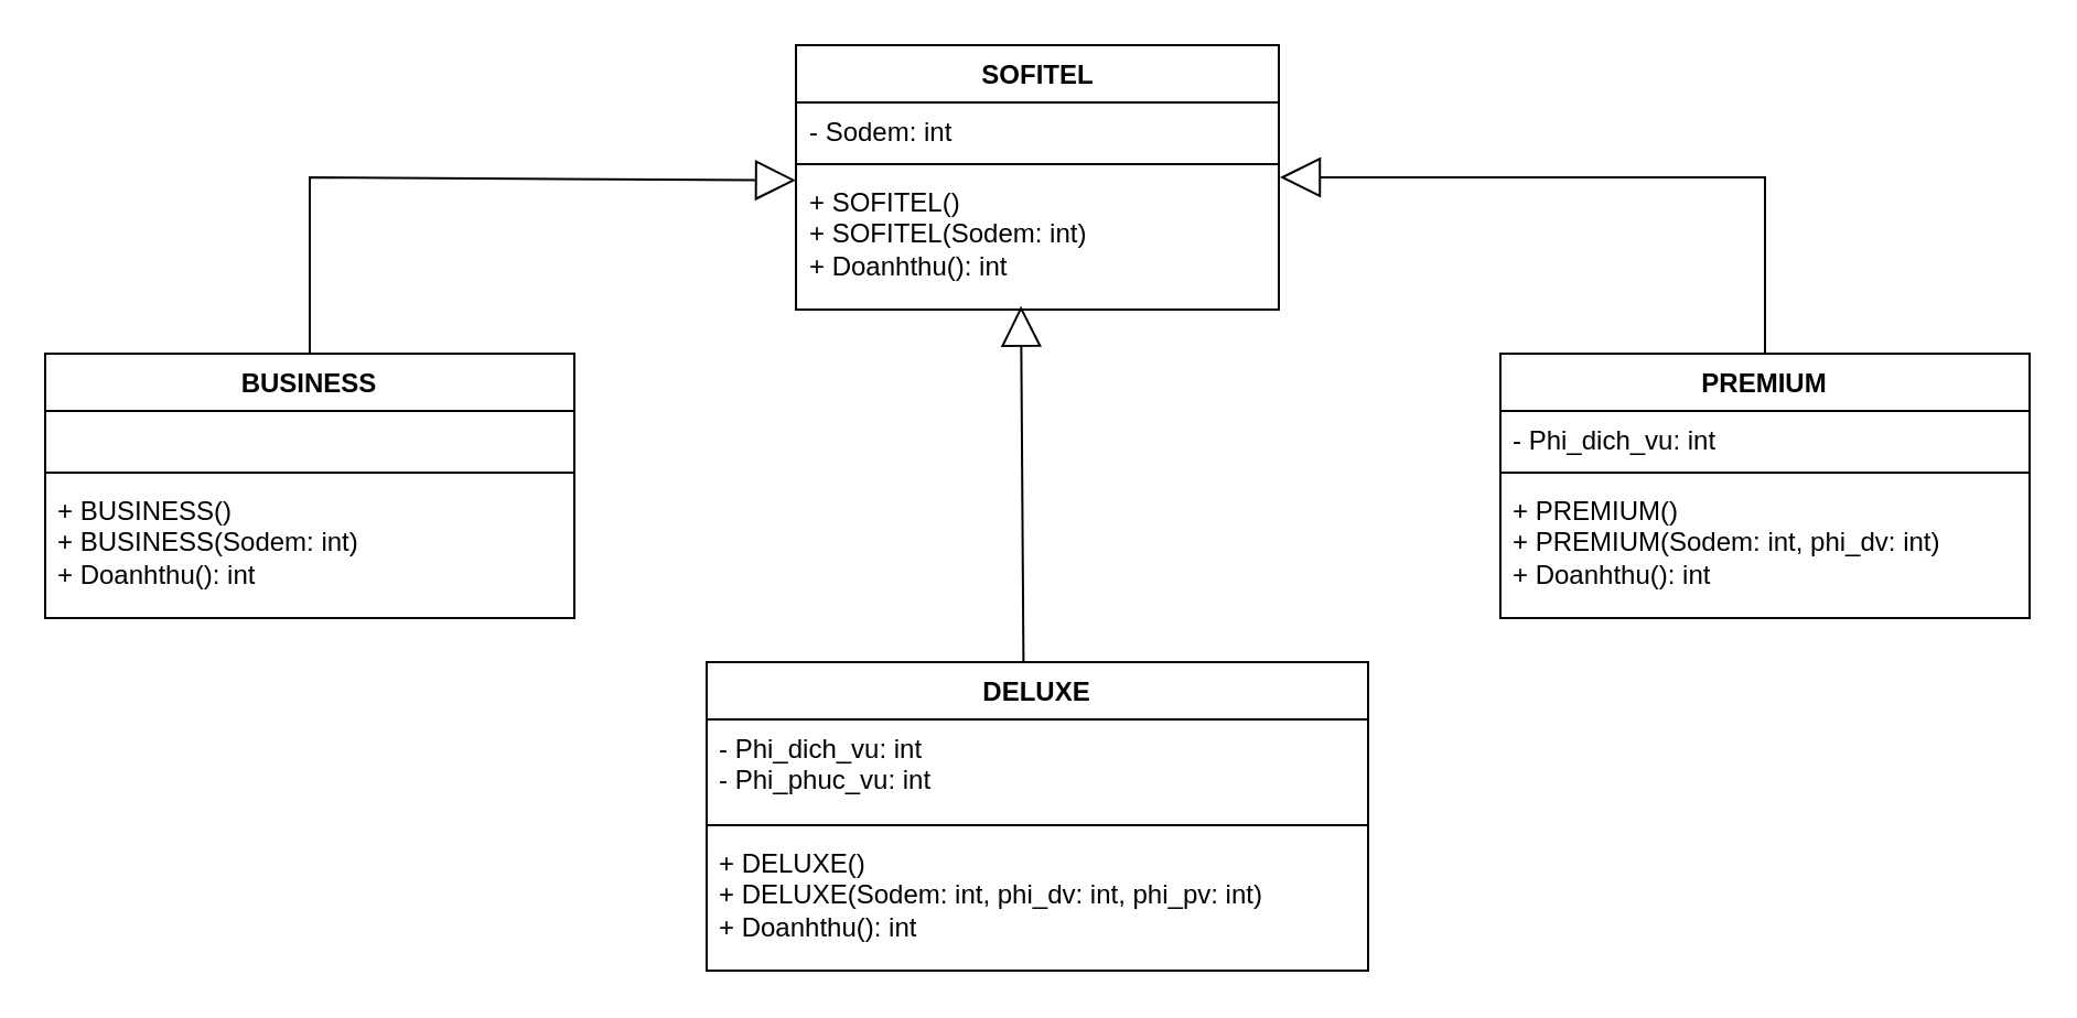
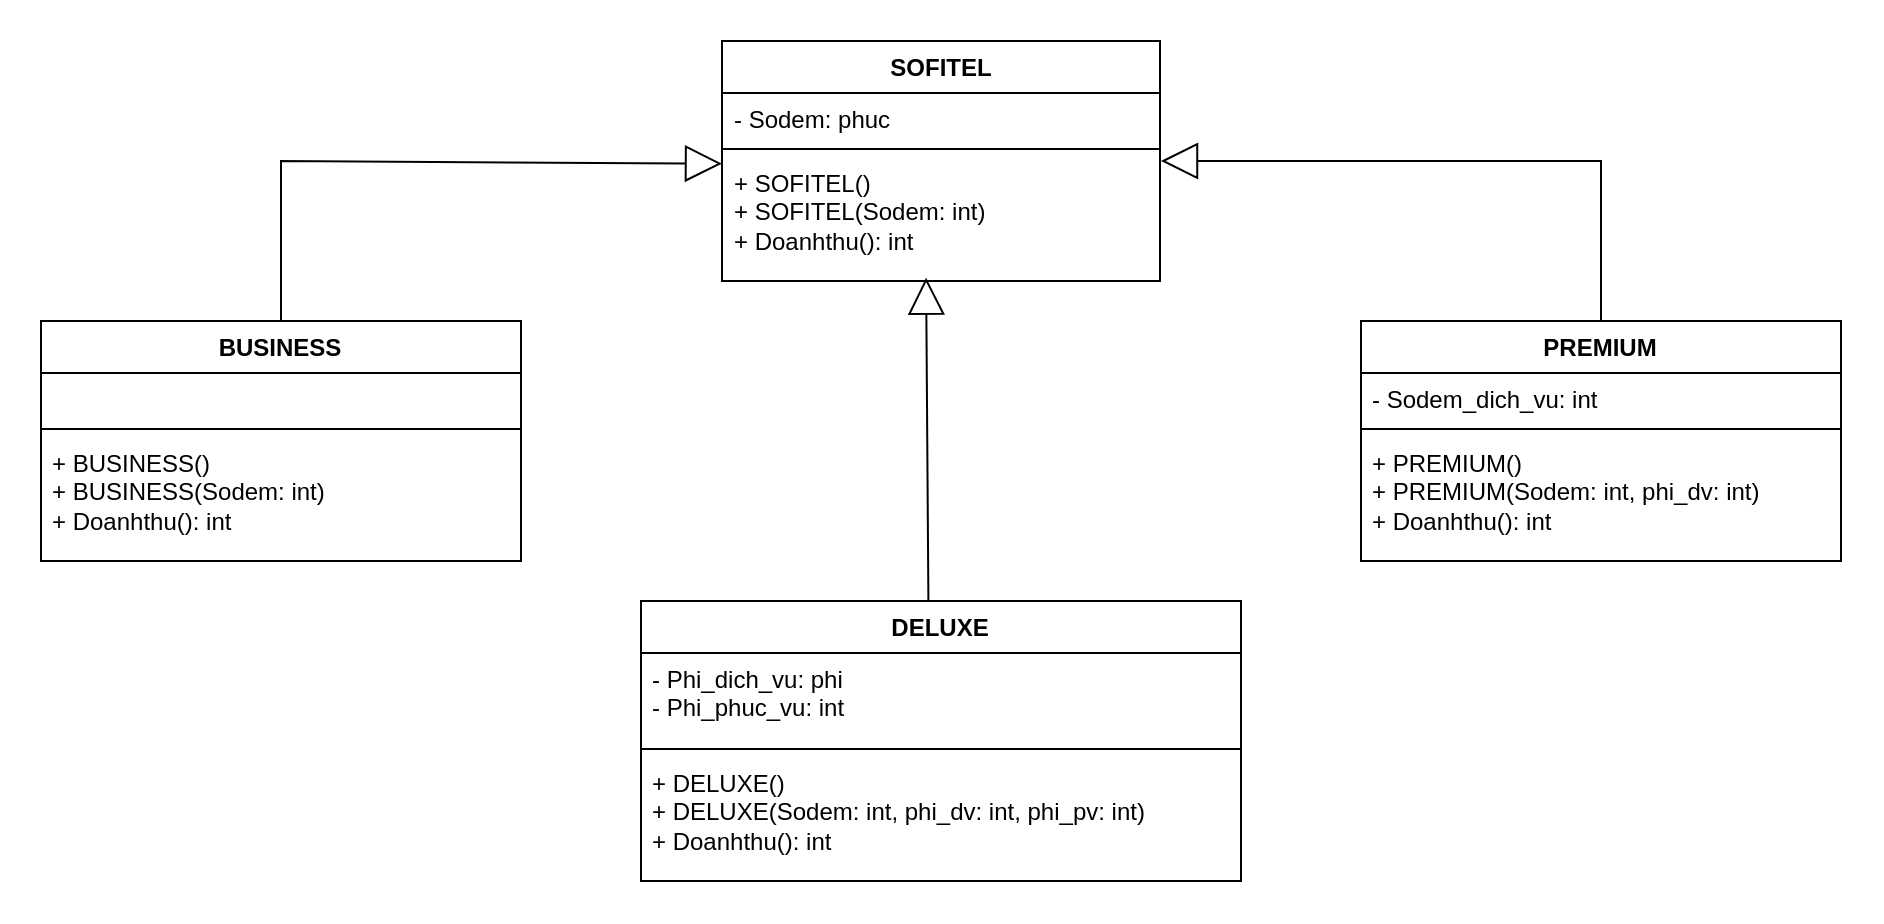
  <mxCell id="0" />
  <mxCell id="1" parent="0" />
  <mxCell id="2" value="SOFITEL" style="swimlane;fontStyle=1;align=center;verticalAlign=top;childLayout=stackLayout;horizontal=1;startSize=26;horizontalStack=0;resizeParent=1;resizeParentMax=0;resizeLast=0;collapsible=1;marginBottom=0;whiteSpace=wrap;html=1;" vertex="1" parent="1"><mxGeometry x="360.5" y="20" width="219" height="120" as="geometry" /></mxCell>
- <mxCell id="3" value="- Sodem: int&lt;div&gt;&lt;br/&gt;&lt;/div&gt;" style="text;strokeColor=none;fillColor=none;align=left;verticalAlign=top;spacingLeft=4;spacingRight=4;overflow=hidden;rotatable=0;points=[[0,0.5],[1,0.5]];portConstraint=eastwest;whiteSpace=wrap;html=1;" vertex="1" parent="2"><mxGeometry y="26" width="219" height="24" as="geometry" /></mxCell>
+ <mxCell id="3" value="- Sodem: phuc&lt;div&gt;&lt;br/&gt;&lt;/div&gt;" style="text;strokeColor=none;fillColor=none;align=left;verticalAlign=top;spacingLeft=4;spacingRight=4;overflow=hidden;rotatable=0;points=[[0,0.5],[1,0.5]];portConstraint=eastwest;whiteSpace=wrap;html=1;" vertex="1" parent="2"><mxGeometry y="26" width="219" height="24" as="geometry" /></mxCell>
  <mxCell id="4" value="" style="line;strokeWidth=1;fillColor=none;align=left;verticalAlign=middle;spacingTop=-1;spacingLeft=3;spacingRight=3;rotatable=0;labelPosition=right;points=[];portConstraint=eastwest;strokeColor=inherit;" vertex="1" parent="2"><mxGeometry y="50" width="219" height="8" as="geometry" /></mxCell>
  <mxCell id="5" value="+ SOFITEL()&lt;br&gt;+ SOFITEL(Sodem: int)&lt;br&gt;+ Doanhthu(): int&lt;br&gt;&lt;div&gt;&lt;br&gt;&lt;/div&gt;" style="text;strokeColor=none;fillColor=none;align=left;verticalAlign=top;spacingLeft=4;spacingRight=4;overflow=hidden;rotatable=0;points=[[0,0.5],[1,0.5]];portConstraint=eastwest;whiteSpace=wrap;html=1;" vertex="1" parent="2"><mxGeometry y="58" width="219" height="62" as="geometry" /></mxCell>
  <mxCell id="6" value="PREMIUM" style="swimlane;fontStyle=1;align=center;verticalAlign=top;childLayout=stackLayout;horizontal=1;startSize=26;horizontalStack=0;resizeParent=1;resizeParentMax=0;resizeLast=0;collapsible=1;marginBottom=0;whiteSpace=wrap;html=1;" vertex="1" parent="1"><mxGeometry x="680" y="160" width="240" height="120" as="geometry" /></mxCell>
- <mxCell id="7" value="- Phi_dich_vu: int" style="text;strokeColor=none;fillColor=none;align=left;verticalAlign=top;spacingLeft=4;spacingRight=4;overflow=hidden;rotatable=0;points=[[0,0.5],[1,0.5]];portConstraint=eastwest;whiteSpace=wrap;html=1;" vertex="1" parent="6"><mxGeometry y="26" width="240" height="24" as="geometry" /></mxCell>
+ <mxCell id="7" value="- Sodem_dich_vu: int" style="text;strokeColor=none;fillColor=none;align=left;verticalAlign=top;spacingLeft=4;spacingRight=4;overflow=hidden;rotatable=0;points=[[0,0.5],[1,0.5]];portConstraint=eastwest;whiteSpace=wrap;html=1;" vertex="1" parent="6"><mxGeometry y="26" width="240" height="24" as="geometry" /></mxCell>
  <mxCell id="8" value="" style="line;strokeWidth=1;fillColor=none;align=left;verticalAlign=middle;spacingTop=-1;spacingLeft=3;spacingRight=3;rotatable=0;labelPosition=right;points=[];portConstraint=eastwest;strokeColor=inherit;" vertex="1" parent="6"><mxGeometry y="50" width="240" height="8" as="geometry" /></mxCell>
  <mxCell id="9" value="+ PREMIUM()&lt;br&gt;+ PREMIUM(Sodem: int, phi_dv: int)&lt;br&gt;+ Doanhthu(): int" style="text;strokeColor=none;fillColor=none;align=left;verticalAlign=top;spacingLeft=4;spacingRight=4;overflow=hidden;rotatable=0;points=[[0,0.5],[1,0.5]];portConstraint=eastwest;whiteSpace=wrap;html=1;" vertex="1" parent="6"><mxGeometry y="58" width="240" height="62" as="geometry" /></mxCell>
  <mxCell id="10" value="DELUXE" style="swimlane;fontStyle=1;align=center;verticalAlign=top;childLayout=stackLayout;horizontal=1;startSize=26;horizontalStack=0;resizeParent=1;resizeParentMax=0;resizeLast=0;collapsible=1;marginBottom=0;whiteSpace=wrap;html=1;" vertex="1" parent="1"><mxGeometry x="320" y="300" width="300" height="140" as="geometry" /></mxCell>
- <mxCell id="11" value="- Phi_dich_vu: int&lt;div&gt;- Phi_phuc_vu: int&lt;/div&gt;" style="text;strokeColor=none;fillColor=none;align=left;verticalAlign=top;spacingLeft=4;spacingRight=4;overflow=hidden;rotatable=0;points=[[0,0.5],[1,0.5]];portConstraint=eastwest;whiteSpace=wrap;html=1;" vertex="1" parent="10"><mxGeometry y="26" width="300" height="44" as="geometry" /></mxCell>
+ <mxCell id="11" value="- Phi_dich_vu: phi&lt;div&gt;- Phi_phuc_vu: int&lt;/div&gt;" style="text;strokeColor=none;fillColor=none;align=left;verticalAlign=top;spacingLeft=4;spacingRight=4;overflow=hidden;rotatable=0;points=[[0,0.5],[1,0.5]];portConstraint=eastwest;whiteSpace=wrap;html=1;" vertex="1" parent="10"><mxGeometry y="26" width="300" height="44" as="geometry" /></mxCell>
  <mxCell id="12" value="" style="line;strokeWidth=1;fillColor=none;align=left;verticalAlign=middle;spacingTop=-1;spacingLeft=3;spacingRight=3;rotatable=0;labelPosition=right;points=[];portConstraint=eastwest;strokeColor=inherit;" vertex="1" parent="10"><mxGeometry y="70" width="300" height="8" as="geometry" /></mxCell>
  <mxCell id="13" value="+ DELUXE()&lt;br&gt;+ DELUXE(Sodem: int, phi_dv: int, phi_pv: int)&lt;br&gt;+ Doanhthu(): int" style="text;strokeColor=none;fillColor=none;align=left;verticalAlign=top;spacingLeft=4;spacingRight=4;overflow=hidden;rotatable=0;points=[[0,0.5],[1,0.5]];portConstraint=eastwest;whiteSpace=wrap;html=1;" vertex="1" parent="10"><mxGeometry y="78" width="300" height="62" as="geometry" /></mxCell>
  <mxCell id="14" value="" style="endArrow=block;endSize=16;endFill=0;html=1;rounded=0;entryX=0.466;entryY=0.973;entryDx=0;entryDy=0;entryPerimeter=0;exitX=0.479;exitY=-0.001;exitDx=0;exitDy=0;exitPerimeter=0;" edge="1" parent="1" source="10" target="5"><mxGeometry width="160" relative="1" as="geometry"><mxPoint x="465" y="250" as="sourcePoint" /><mxPoint x="465" y="180" as="targetPoint" /></mxGeometry></mxCell>
  <mxCell id="15" value="BUSINESS" style="swimlane;fontStyle=1;align=center;verticalAlign=top;childLayout=stackLayout;horizontal=1;startSize=26;horizontalStack=0;resizeParent=1;resizeParentMax=0;resizeLast=0;collapsible=1;marginBottom=0;whiteSpace=wrap;html=1;" vertex="1" parent="1"><mxGeometry x="20" y="160" width="240" height="120" as="geometry" /></mxCell>
  <mxCell id="16" value="&amp;nbsp;" style="text;strokeColor=none;fillColor=none;align=left;verticalAlign=top;spacingLeft=4;spacingRight=4;overflow=hidden;rotatable=0;points=[[0,0.5],[1,0.5]];portConstraint=eastwest;whiteSpace=wrap;html=1;" vertex="1" parent="15"><mxGeometry y="26" width="240" height="24" as="geometry" /></mxCell>
  <mxCell id="17" value="" style="line;strokeWidth=1;fillColor=none;align=left;verticalAlign=middle;spacingTop=-1;spacingLeft=3;spacingRight=3;rotatable=0;labelPosition=right;points=[];portConstraint=eastwest;strokeColor=inherit;" vertex="1" parent="15"><mxGeometry y="50" width="240" height="8" as="geometry" /></mxCell>
  <mxCell id="18" value="+ BUSINESS()&lt;br&gt;+ BUSINESS(Sodem: int)&lt;br&gt;+ Doanhthu(): int&lt;br&gt;&lt;div&gt;&lt;br&gt;&lt;/div&gt;" style="text;strokeColor=none;fillColor=none;align=left;verticalAlign=top;spacingLeft=4;spacingRight=4;overflow=hidden;rotatable=0;points=[[0,0.5],[1,0.5]];portConstraint=eastwest;whiteSpace=wrap;html=1;" vertex="1" parent="15"><mxGeometry y="58" width="240" height="62" as="geometry" /></mxCell>
  <mxCell id="19" value="" style="endArrow=block;endSize=16;endFill=0;html=1;rounded=0;exitX=0.5;exitY=0;exitDx=0;exitDy=0;" edge="1" parent="1" source="15"><mxGeometry width="160" relative="1" as="geometry"><mxPoint x="140" y="81" as="sourcePoint" /><mxPoint x="360.5" y="81.37" as="targetPoint" /><Array as="points"><mxPoint x="140" y="80" /><mxPoint x="360.5" y="81.37" /></Array></mxGeometry></mxCell>
  <mxCell id="20" value="" style="endArrow=block;endSize=16;endFill=0;html=1;rounded=0;exitX=0.5;exitY=0;exitDx=0;exitDy=0;" edge="1" parent="1" source="6"><mxGeometry width="160" relative="1" as="geometry"><mxPoint x="800" y="80" as="sourcePoint" /><mxPoint x="580" y="80" as="targetPoint" /><Array as="points"><mxPoint x="800" y="80" /></Array></mxGeometry></mxCell>
